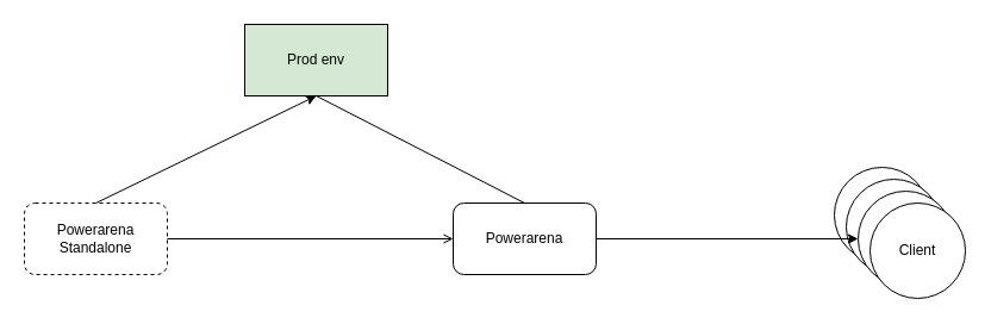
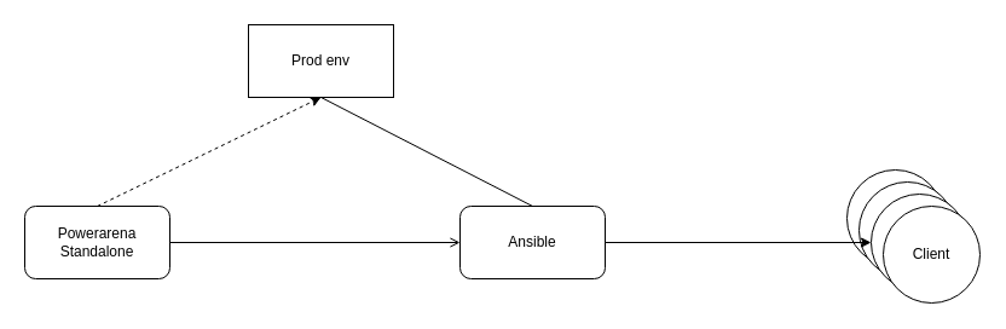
  <mxCell id="0" />
  <mxCell id="1" parent="0" />
- <mxCell id="2" value="Powerarena Standalone" style="rounded=1;whiteSpace=wrap;html=1;dashed=1;" vertex="1" parent="1"><mxGeometry x="20" y="170" width="120" height="60" as="geometry" /></mxCell>
- <mxCell id="3" value="Powerarena" style="rounded=1;whiteSpace=wrap;html=1;" vertex="1" parent="1"><mxGeometry x="380" y="170" width="120" height="60" as="geometry" /></mxCell>
+ <mxCell id="2" value="Powerarena Standalone" style="rounded=1;whiteSpace=wrap;html=1;" vertex="1" parent="1"><mxGeometry x="20" y="170" width="120" height="60" as="geometry" /></mxCell>
+ <mxCell id="3" value="Ansible" style="rounded=1;whiteSpace=wrap;html=1;" vertex="1" parent="1"><mxGeometry x="380" y="170" width="120" height="60" as="geometry" /></mxCell>
  <mxCell id="4" value="" style="endArrow=none;html=1;rounded=0;exitX=0.5;exitY=0;exitDx=0;exitDy=0;entryX=0.5;entryY=1;entryDx=0;entryDy=0;" edge="1" parent="1" source="3" target="6"><mxGeometry width="50" height="50" relative="1" as="geometry"><mxPoint x="180" y="200" as="sourcePoint" /><mxPoint x="710" y="160" as="targetPoint" /></mxGeometry></mxCell>
- <mxCell id="5" value="" style="endArrow=classic;html=1;rounded=0;exitX=0.5;exitY=0;exitDx=0;exitDy=0;entryX=0.5;entryY=1;entryDx=0;entryDy=0;" edge="1" parent="1" source="2" target="6"><mxGeometry width="50" height="50" relative="1" as="geometry"><mxPoint x="180" y="200" as="sourcePoint" /><mxPoint x="380" y="50" as="targetPoint" /></mxGeometry></mxCell>
- <mxCell id="6" value="Prod env" style="rounded=0;whiteSpace=wrap;html=1;fillColor=#d5e8d4;" vertex="1" parent="1"><mxGeometry x="205" y="20" width="120" height="60" as="geometry" /></mxCell>
+ <mxCell id="5" value="" style="endArrow=classic;html=1;rounded=0;exitX=0.5;exitY=0;exitDx=0;exitDy=0;entryX=0.5;entryY=1;entryDx=0;entryDy=0;dashed=1;" edge="1" parent="1" source="2" target="6"><mxGeometry width="50" height="50" relative="1" as="geometry"><mxPoint x="180" y="200" as="sourcePoint" /><mxPoint x="380" y="50" as="targetPoint" /></mxGeometry></mxCell>
+ <mxCell id="6" value="Prod env" style="rounded=0;whiteSpace=wrap;html=1;" vertex="1" parent="1"><mxGeometry x="205" y="20" width="120" height="60" as="geometry" /></mxCell>
  <mxCell id="7" value="" style="group" vertex="1" connectable="0" parent="1"><mxGeometry x="700" y="140" width="110" height="110" as="geometry" /></mxCell>
  <mxCell id="8" value="" style="ellipse;whiteSpace=wrap;html=1;aspect=fixed;gradientColor=none;" vertex="1" parent="7"><mxGeometry width="80" height="80" as="geometry" /></mxCell>
  <mxCell id="9" value="" style="ellipse;whiteSpace=wrap;html=1;aspect=fixed;gradientColor=none;" vertex="1" parent="7"><mxGeometry x="10" y="10" width="80" height="80" as="geometry" /></mxCell>
  <mxCell id="10" value="" style="ellipse;whiteSpace=wrap;html=1;aspect=fixed;gradientColor=none;" vertex="1" parent="7"><mxGeometry x="20" y="20" width="80" height="80" as="geometry" /></mxCell>
  <mxCell id="11" value="Client" style="ellipse;whiteSpace=wrap;html=1;aspect=fixed;gradientColor=none;" vertex="1" parent="7"><mxGeometry x="30" y="30" width="80" height="80" as="geometry" /></mxCell>
  <mxCell id="12" value="" style="endArrow=classic;html=1;rounded=0;exitX=1;exitY=0.5;exitDx=0;exitDy=0;entryX=0;entryY=0.5;entryDx=0;entryDy=0;" edge="1" parent="1" source="3" target="10"><mxGeometry width="50" height="50" relative="1" as="geometry"><mxPoint x="180" y="200" as="sourcePoint" /><mxPoint x="230" y="150" as="targetPoint" /></mxGeometry></mxCell>
  <mxCell id="13" value="" style="endArrow=open;html=1;rounded=0;exitX=1;exitY=0.5;exitDx=0;exitDy=0;entryX=0;entryY=0.5;entryDx=0;entryDy=0;" edge="1" parent="1" source="2" target="3"><mxGeometry width="50" height="50" relative="1" as="geometry"><mxPoint x="180" y="200" as="sourcePoint" /><mxPoint x="230" y="150" as="targetPoint" /></mxGeometry></mxCell>
